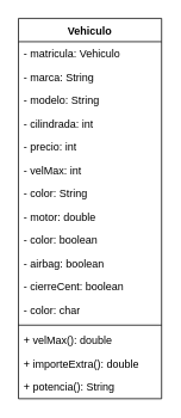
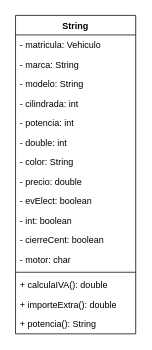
  <mxCell id="0" />
  <mxCell id="1" parent="0" />
- <mxCell id="2" value="Vehiculo" style="swimlane;fontStyle=1;align=center;verticalAlign=top;childLayout=stackLayout;horizontal=1;startSize=26;horizontalStack=0;resizeParent=1;resizeParentMax=0;resizeLast=0;collapsible=1;marginBottom=0;whiteSpace=wrap;html=1;" vertex="1" parent="1"><mxGeometry x="20" y="20" width="160" height="424" as="geometry" /></mxCell>
+ <mxCell id="2" value="String" style="swimlane;fontStyle=1;align=center;verticalAlign=top;childLayout=stackLayout;horizontal=1;startSize=26;horizontalStack=0;resizeParent=1;resizeParentMax=0;resizeLast=0;collapsible=1;marginBottom=0;whiteSpace=wrap;html=1;" vertex="1" parent="1"><mxGeometry x="20" y="20" width="160" height="424" as="geometry" /></mxCell>
  <mxCell id="3" value="- matricula: Vehiculo" style="text;strokeColor=none;fillColor=none;align=left;verticalAlign=top;spacingLeft=4;spacingRight=4;overflow=hidden;rotatable=0;points=[[0,0.5],[1,0.5]];portConstraint=eastwest;whiteSpace=wrap;html=1;" vertex="1" parent="2"><mxGeometry y="26" width="160" height="26" as="geometry" /></mxCell>
  <mxCell id="4" value="- marca: String" style="text;strokeColor=none;fillColor=none;align=left;verticalAlign=top;spacingLeft=4;spacingRight=4;overflow=hidden;rotatable=0;points=[[0,0.5],[1,0.5]];portConstraint=eastwest;whiteSpace=wrap;html=1;" vertex="1" parent="2"><mxGeometry y="52" width="160" height="26" as="geometry" /></mxCell>
  <mxCell id="5" value="- modelo: String" style="text;strokeColor=none;fillColor=none;align=left;verticalAlign=top;spacingLeft=4;spacingRight=4;overflow=hidden;rotatable=0;points=[[0,0.5],[1,0.5]];portConstraint=eastwest;whiteSpace=wrap;html=1;" vertex="1" parent="2"><mxGeometry y="78" width="160" height="26" as="geometry" /></mxCell>
  <mxCell id="6" value="- cilindrada: int" style="text;strokeColor=none;fillColor=none;align=left;verticalAlign=top;spacingLeft=4;spacingRight=4;overflow=hidden;rotatable=0;points=[[0,0.5],[1,0.5]];portConstraint=eastwest;whiteSpace=wrap;html=1;" vertex="1" parent="2"><mxGeometry y="104" width="160" height="26" as="geometry" /></mxCell>
- <mxCell id="7" value="- precio: int" style="text;strokeColor=none;fillColor=none;align=left;verticalAlign=top;spacingLeft=4;spacingRight=4;overflow=hidden;rotatable=0;points=[[0,0.5],[1,0.5]];portConstraint=eastwest;whiteSpace=wrap;html=1;" vertex="1" parent="2"><mxGeometry y="130" width="160" height="26" as="geometry" /></mxCell>
- <mxCell id="8" value="- velMax: int" style="text;strokeColor=none;fillColor=none;align=left;verticalAlign=top;spacingLeft=4;spacingRight=4;overflow=hidden;rotatable=0;points=[[0,0.5],[1,0.5]];portConstraint=eastwest;whiteSpace=wrap;html=1;" vertex="1" parent="2"><mxGeometry y="156" width="160" height="26" as="geometry" /></mxCell>
+ <mxCell id="7" value="- potencia: int" style="text;strokeColor=none;fillColor=none;align=left;verticalAlign=top;spacingLeft=4;spacingRight=4;overflow=hidden;rotatable=0;points=[[0,0.5],[1,0.5]];portConstraint=eastwest;whiteSpace=wrap;html=1;" vertex="1" parent="2"><mxGeometry y="130" width="160" height="26" as="geometry" /></mxCell>
+ <mxCell id="8" value="- double: int" style="text;strokeColor=none;fillColor=none;align=left;verticalAlign=top;spacingLeft=4;spacingRight=4;overflow=hidden;rotatable=0;points=[[0,0.5],[1,0.5]];portConstraint=eastwest;whiteSpace=wrap;html=1;" vertex="1" parent="2"><mxGeometry y="156" width="160" height="26" as="geometry" /></mxCell>
  <mxCell id="9" value="- color: String" style="text;strokeColor=none;fillColor=none;align=left;verticalAlign=top;spacingLeft=4;spacingRight=4;overflow=hidden;rotatable=0;points=[[0,0.5],[1,0.5]];portConstraint=eastwest;whiteSpace=wrap;html=1;" vertex="1" parent="2"><mxGeometry y="182" width="160" height="26" as="geometry" /></mxCell>
- <mxCell id="10" value="- motor: double" style="text;strokeColor=none;fillColor=none;align=left;verticalAlign=top;spacingLeft=4;spacingRight=4;overflow=hidden;rotatable=0;points=[[0,0.5],[1,0.5]];portConstraint=eastwest;whiteSpace=wrap;html=1;" vertex="1" parent="2"><mxGeometry y="208" width="160" height="26" as="geometry" /></mxCell>
- <mxCell id="11" value="- color: boolean" style="text;strokeColor=none;fillColor=none;align=left;verticalAlign=top;spacingLeft=4;spacingRight=4;overflow=hidden;rotatable=0;points=[[0,0.5],[1,0.5]];portConstraint=eastwest;whiteSpace=wrap;html=1;" vertex="1" parent="2"><mxGeometry y="234" width="160" height="26" as="geometry" /></mxCell>
- <mxCell id="12" value="- airbag: boolean" style="text;strokeColor=none;fillColor=none;align=left;verticalAlign=top;spacingLeft=4;spacingRight=4;overflow=hidden;rotatable=0;points=[[0,0.5],[1,0.5]];portConstraint=eastwest;whiteSpace=wrap;html=1;" vertex="1" parent="2"><mxGeometry y="260" width="160" height="26" as="geometry" /></mxCell>
+ <mxCell id="10" value="- precio: double" style="text;strokeColor=none;fillColor=none;align=left;verticalAlign=top;spacingLeft=4;spacingRight=4;overflow=hidden;rotatable=0;points=[[0,0.5],[1,0.5]];portConstraint=eastwest;whiteSpace=wrap;html=1;" vertex="1" parent="2"><mxGeometry y="208" width="160" height="26" as="geometry" /></mxCell>
+ <mxCell id="11" value="- evElect: boolean" style="text;strokeColor=none;fillColor=none;align=left;verticalAlign=top;spacingLeft=4;spacingRight=4;overflow=hidden;rotatable=0;points=[[0,0.5],[1,0.5]];portConstraint=eastwest;whiteSpace=wrap;html=1;" vertex="1" parent="2"><mxGeometry y="234" width="160" height="26" as="geometry" /></mxCell>
+ <mxCell id="12" value="- int: boolean" style="text;strokeColor=none;fillColor=none;align=left;verticalAlign=top;spacingLeft=4;spacingRight=4;overflow=hidden;rotatable=0;points=[[0,0.5],[1,0.5]];portConstraint=eastwest;whiteSpace=wrap;html=1;" vertex="1" parent="2"><mxGeometry y="260" width="160" height="26" as="geometry" /></mxCell>
  <mxCell id="13" value="- cierreCent: boolean" style="text;strokeColor=none;fillColor=none;align=left;verticalAlign=top;spacingLeft=4;spacingRight=4;overflow=hidden;rotatable=0;points=[[0,0.5],[1,0.5]];portConstraint=eastwest;whiteSpace=wrap;html=1;" vertex="1" parent="2"><mxGeometry y="286" width="160" height="26" as="geometry" /></mxCell>
- <mxCell id="14" value="- color: char" style="text;strokeColor=none;fillColor=none;align=left;verticalAlign=top;spacingLeft=4;spacingRight=4;overflow=hidden;rotatable=0;points=[[0,0.5],[1,0.5]];portConstraint=eastwest;whiteSpace=wrap;html=1;" vertex="1" parent="2"><mxGeometry y="312" width="160" height="26" as="geometry" /></mxCell>
+ <mxCell id="14" value="- motor: char" style="text;strokeColor=none;fillColor=none;align=left;verticalAlign=top;spacingLeft=4;spacingRight=4;overflow=hidden;rotatable=0;points=[[0,0.5],[1,0.5]];portConstraint=eastwest;whiteSpace=wrap;html=1;" vertex="1" parent="2"><mxGeometry y="312" width="160" height="26" as="geometry" /></mxCell>
  <mxCell id="15" value="" style="line;strokeWidth=1;fillColor=none;align=left;verticalAlign=middle;spacingTop=-1;spacingLeft=3;spacingRight=3;rotatable=0;labelPosition=right;points=[];portConstraint=eastwest;strokeColor=inherit;" vertex="1" parent="2"><mxGeometry y="338" width="160" height="8" as="geometry" /></mxCell>
- <mxCell id="16" value="+ velMax(): double" style="text;strokeColor=none;fillColor=none;align=left;verticalAlign=top;spacingLeft=4;spacingRight=4;overflow=hidden;rotatable=0;points=[[0,0.5],[1,0.5]];portConstraint=eastwest;whiteSpace=wrap;html=1;" vertex="1" parent="2"><mxGeometry y="346" width="160" height="26" as="geometry" /></mxCell>
+ <mxCell id="16" value="+ calculaIVA(): double" style="text;strokeColor=none;fillColor=none;align=left;verticalAlign=top;spacingLeft=4;spacingRight=4;overflow=hidden;rotatable=0;points=[[0,0.5],[1,0.5]];portConstraint=eastwest;whiteSpace=wrap;html=1;" vertex="1" parent="2"><mxGeometry y="346" width="160" height="26" as="geometry" /></mxCell>
  <mxCell id="17" value="+ importeExtra(): double" style="text;strokeColor=none;fillColor=none;align=left;verticalAlign=top;spacingLeft=4;spacingRight=4;overflow=hidden;rotatable=0;points=[[0,0.5],[1,0.5]];portConstraint=eastwest;whiteSpace=wrap;html=1;" vertex="1" parent="2"><mxGeometry y="372" width="160" height="26" as="geometry" /></mxCell>
  <mxCell id="18" value="+ potencia(): String" style="text;strokeColor=none;fillColor=none;align=left;verticalAlign=top;spacingLeft=4;spacingRight=4;overflow=hidden;rotatable=0;points=[[0,0.5],[1,0.5]];portConstraint=eastwest;whiteSpace=wrap;html=1;" vertex="1" parent="2"><mxGeometry y="398" width="160" height="26" as="geometry" /></mxCell>
